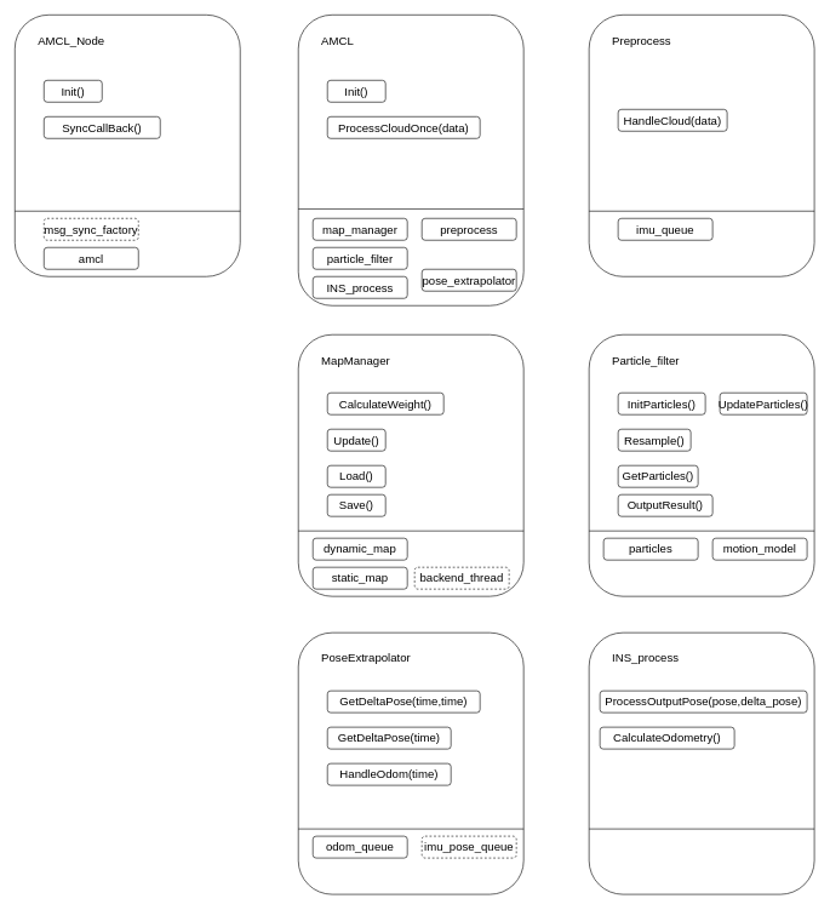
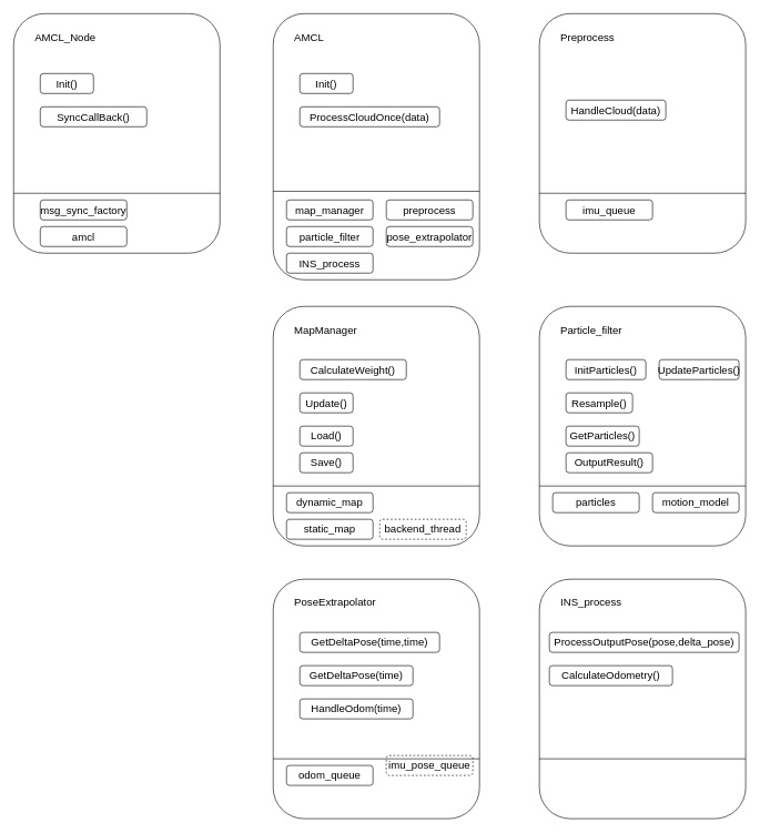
  <mxCell id="0" />
  <mxCell id="1" parent="0" />
  <mxCell id="2" value="" style="rounded=1;whiteSpace=wrap;html=1;align=left;verticalAlign=top;fillColor=none;" vertex="1" parent="1"><mxGeometry x="20" y="20" width="310" height="360" as="geometry" /></mxCell>
  <mxCell id="3" value="" style="rounded=1;whiteSpace=wrap;html=1;align=left;verticalAlign=top;fillColor=none;" vertex="1" parent="1"><mxGeometry x="410" y="20" width="310" height="400" as="geometry" /></mxCell>
  <mxCell id="4" value="AMCL" style="text;html=1;strokeColor=none;fillColor=none;align=left;verticalAlign=middle;whiteSpace=wrap;rounded=0;fontSize=16;" vertex="1" parent="1"><mxGeometry x="440" y="40" width="110" height="30" as="geometry" /></mxCell>
  <mxCell id="5" value="Init()" style="rounded=1;whiteSpace=wrap;html=1;fontSize=16;fillColor=none;" vertex="1" parent="1"><mxGeometry x="450" y="110" width="80" height="30" as="geometry" /></mxCell>
  <mxCell id="6" value="ProcessCloudOnce(data)" style="rounded=1;whiteSpace=wrap;html=1;fontSize=16;fillColor=none;" vertex="1" parent="1"><mxGeometry x="450" y="160" width="210" height="30" as="geometry" /></mxCell>
  <mxCell id="7" value="" style="endArrow=none;html=1;rounded=0;fontSize=16;entryX=1;entryY=0.75;entryDx=0;entryDy=0;exitX=0;exitY=0.75;exitDx=0;exitDy=0;" edge="1" parent="1"><mxGeometry width="50" height="50" relative="1" as="geometry"><mxPoint x="410" y="287" as="sourcePoint" /><mxPoint x="720" y="287" as="targetPoint" /></mxGeometry></mxCell>
  <mxCell id="8" value="" style="rounded=1;whiteSpace=wrap;html=1;align=left;verticalAlign=top;fillColor=none;" vertex="1" parent="1"><mxGeometry x="410" y="460" width="310" height="360" as="geometry" /></mxCell>
  <mxCell id="9" value="MapManager" style="text;html=1;strokeColor=none;fillColor=none;align=left;verticalAlign=middle;whiteSpace=wrap;rounded=0;fontSize=16;" vertex="1" parent="1"><mxGeometry x="440" y="480" width="110" height="30" as="geometry" /></mxCell>
  <mxCell id="10" value="CalculateWeight()" style="rounded=1;whiteSpace=wrap;html=1;fontSize=16;fillColor=none;" vertex="1" parent="1"><mxGeometry x="450" y="540" width="160" height="30" as="geometry" /></mxCell>
  <mxCell id="11" value="Update()" style="rounded=1;whiteSpace=wrap;html=1;fontSize=16;fillColor=none;" vertex="1" parent="1"><mxGeometry x="450" y="590" width="80" height="30" as="geometry" /></mxCell>
  <mxCell id="12" value="" style="endArrow=none;html=1;rounded=0;fontSize=16;entryX=1;entryY=0.75;entryDx=0;entryDy=0;exitX=0;exitY=0.75;exitDx=0;exitDy=0;" edge="1" source="8" target="8" parent="1"><mxGeometry width="50" height="50" relative="1" as="geometry"><mxPoint x="440" y="700" as="sourcePoint" /><mxPoint x="460" y="650" as="targetPoint" /></mxGeometry></mxCell>
  <mxCell id="13" value="dynamic_map" style="rounded=1;whiteSpace=wrap;html=1;fontSize=16;fillColor=none;" vertex="1" parent="1"><mxGeometry x="430" y="740" width="130" height="30" as="geometry" /></mxCell>
  <mxCell id="14" value="static_map" style="rounded=1;whiteSpace=wrap;html=1;fontSize=16;fillColor=none;" vertex="1" parent="1"><mxGeometry x="430" y="780" width="130" height="30" as="geometry" /></mxCell>
  <mxCell id="15" value="Load()" style="rounded=1;whiteSpace=wrap;html=1;fontSize=16;fillColor=none;" vertex="1" parent="1"><mxGeometry x="450" y="640" width="80" height="30" as="geometry" /></mxCell>
  <mxCell id="16" value="Save()" style="rounded=1;whiteSpace=wrap;html=1;fontSize=16;fillColor=none;" vertex="1" parent="1"><mxGeometry x="450" y="680" width="80" height="30" as="geometry" /></mxCell>
  <mxCell id="17" value="" style="rounded=1;whiteSpace=wrap;html=1;align=left;verticalAlign=top;fillColor=none;" vertex="1" parent="1"><mxGeometry x="810" y="20" width="310" height="360" as="geometry" /></mxCell>
  <mxCell id="18" value="Preprocess" style="text;html=1;strokeColor=none;fillColor=none;align=left;verticalAlign=middle;whiteSpace=wrap;rounded=0;fontSize=16;" vertex="1" parent="1"><mxGeometry x="840" y="40" width="110" height="30" as="geometry" /></mxCell>
  <mxCell id="19" value="" style="endArrow=none;html=1;rounded=0;fontSize=16;entryX=1;entryY=0.75;entryDx=0;entryDy=0;exitX=0;exitY=0.75;exitDx=0;exitDy=0;" edge="1" source="17" target="17" parent="1"><mxGeometry width="50" height="50" relative="1" as="geometry"><mxPoint x="840" y="260" as="sourcePoint" /><mxPoint x="860" y="210" as="targetPoint" /></mxGeometry></mxCell>
- <mxCell id="20" value="msg_sync_factory" style="rounded=1;whiteSpace=wrap;html=1;fontSize=16;fillColor=none;dashed=1;" vertex="1" parent="1"><mxGeometry x="60" y="300" width="130" height="30" as="geometry" /></mxCell>
+ <mxCell id="20" value="msg_sync_factory" style="rounded=1;whiteSpace=wrap;html=1;fontSize=16;fillColor=none;" vertex="1" parent="1"><mxGeometry x="60" y="300" width="130" height="30" as="geometry" /></mxCell>
  <mxCell id="21" value="imu_queue" style="rounded=1;whiteSpace=wrap;html=1;fontSize=16;fillColor=none;" vertex="1" parent="1"><mxGeometry x="850" y="300" width="130" height="30" as="geometry" /></mxCell>
  <mxCell id="22" value="AMCL_Node" style="text;html=1;strokeColor=none;fillColor=none;align=left;verticalAlign=middle;whiteSpace=wrap;rounded=0;fontSize=16;" vertex="1" parent="1"><mxGeometry x="50" y="40" width="110" height="30" as="geometry" /></mxCell>
  <mxCell id="23" value="Init()" style="rounded=1;whiteSpace=wrap;html=1;fontSize=16;fillColor=none;" vertex="1" parent="1"><mxGeometry x="60" y="110" width="80" height="30" as="geometry" /></mxCell>
  <mxCell id="24" value="" style="endArrow=none;html=1;rounded=0;fontSize=16;entryX=1;entryY=0.75;entryDx=0;entryDy=0;exitX=0;exitY=0.75;exitDx=0;exitDy=0;" edge="1" source="2" target="2" parent="1"><mxGeometry width="50" height="50" relative="1" as="geometry"><mxPoint x="50" y="260" as="sourcePoint" /><mxPoint x="70" y="210" as="targetPoint" /></mxGeometry></mxCell>
  <mxCell id="25" value="amcl" style="rounded=1;whiteSpace=wrap;html=1;fontSize=16;fillColor=none;" vertex="1" parent="1"><mxGeometry x="60" y="340" width="130" height="30" as="geometry" /></mxCell>
  <mxCell id="26" value="SyncCallBack()" style="rounded=1;whiteSpace=wrap;html=1;fontSize=16;fillColor=none;" vertex="1" parent="1"><mxGeometry x="60" y="160" width="160" height="30" as="geometry" /></mxCell>
  <mxCell id="27" value="HandleCloud(data)" style="rounded=1;whiteSpace=wrap;html=1;fontSize=16;fillColor=none;" vertex="1" parent="1"><mxGeometry x="850" y="150" width="150" height="30" as="geometry" /></mxCell>
  <mxCell id="28" value="map_manager" style="rounded=1;whiteSpace=wrap;html=1;fontSize=16;fillColor=none;" vertex="1" parent="1"><mxGeometry x="430" y="300" width="130" height="30" as="geometry" /></mxCell>
  <mxCell id="29" value="preprocess" style="rounded=1;whiteSpace=wrap;html=1;fontSize=16;fillColor=none;" vertex="1" parent="1"><mxGeometry x="580" y="300" width="130" height="30" as="geometry" /></mxCell>
  <mxCell id="30" value="particle_filter" style="rounded=1;whiteSpace=wrap;html=1;fontSize=16;fillColor=none;" vertex="1" parent="1"><mxGeometry x="430" y="340" width="130" height="30" as="geometry" /></mxCell>
- <mxCell id="31" value="pose_extrapolator" style="rounded=1;whiteSpace=wrap;html=1;fontSize=16;fillColor=none;" vertex="1" parent="1"><mxGeometry x="580" y="370" width="130" height="30" as="geometry" /></mxCell>
+ <mxCell id="31" value="pose_extrapolator" style="rounded=1;whiteSpace=wrap;html=1;fontSize=16;fillColor=none;" vertex="1" parent="1"><mxGeometry x="580" y="340" width="130" height="30" as="geometry" /></mxCell>
  <mxCell id="32" value="INS_process" style="rounded=1;whiteSpace=wrap;html=1;fontSize=16;fillColor=none;" vertex="1" parent="1"><mxGeometry x="430" y="380" width="130" height="30" as="geometry" /></mxCell>
  <mxCell id="33" value="backend_thread" style="rounded=1;whiteSpace=wrap;html=1;fontSize=16;fillColor=none;dashed=1;" vertex="1" parent="1"><mxGeometry x="570" y="780" width="130" height="30" as="geometry" /></mxCell>
  <mxCell id="34" value="" style="rounded=1;whiteSpace=wrap;html=1;align=left;verticalAlign=top;fillColor=none;" vertex="1" parent="1"><mxGeometry x="810" y="460" width="310" height="360" as="geometry" /></mxCell>
  <mxCell id="35" value="Particle_filter" style="text;html=1;strokeColor=none;fillColor=none;align=left;verticalAlign=middle;whiteSpace=wrap;rounded=0;fontSize=16;" vertex="1" parent="1"><mxGeometry x="840" y="480" width="110" height="30" as="geometry" /></mxCell>
  <mxCell id="36" value="InitParticles()" style="rounded=1;whiteSpace=wrap;html=1;fontSize=16;fillColor=none;" vertex="1" parent="1"><mxGeometry x="850" y="540" width="120" height="30" as="geometry" /></mxCell>
  <mxCell id="37" value="Resample()" style="rounded=1;whiteSpace=wrap;html=1;fontSize=16;fillColor=none;" vertex="1" parent="1"><mxGeometry x="850" y="590" width="100" height="30" as="geometry" /></mxCell>
  <mxCell id="38" value="" style="endArrow=none;html=1;rounded=0;fontSize=16;entryX=1;entryY=0.75;entryDx=0;entryDy=0;exitX=0;exitY=0.75;exitDx=0;exitDy=0;" edge="1" source="34" target="34" parent="1"><mxGeometry width="50" height="50" relative="1" as="geometry"><mxPoint x="840" y="700" as="sourcePoint" /><mxPoint x="860" y="650" as="targetPoint" /></mxGeometry></mxCell>
  <mxCell id="39" value="particles" style="rounded=1;whiteSpace=wrap;html=1;fontSize=16;fillColor=none;" vertex="1" parent="1"><mxGeometry x="830" y="740" width="130" height="30" as="geometry" /></mxCell>
  <mxCell id="40" value="GetParticles()" style="rounded=1;whiteSpace=wrap;html=1;fontSize=16;fillColor=none;" vertex="1" parent="1"><mxGeometry x="850" y="640" width="110" height="30" as="geometry" /></mxCell>
  <mxCell id="41" value="OutputResult()" style="rounded=1;whiteSpace=wrap;html=1;fontSize=16;fillColor=none;" vertex="1" parent="1"><mxGeometry x="850" y="680" width="130" height="30" as="geometry" /></mxCell>
  <mxCell id="42" value="UpdateParticles()" style="rounded=1;whiteSpace=wrap;html=1;fontSize=16;fillColor=none;" vertex="1" parent="1"><mxGeometry x="990" y="540" width="120" height="30" as="geometry" /></mxCell>
  <mxCell id="43" value="motion_model" style="rounded=1;whiteSpace=wrap;html=1;fontSize=16;fillColor=none;" vertex="1" parent="1"><mxGeometry x="980" y="740" width="130" height="30" as="geometry" /></mxCell>
  <mxCell id="44" value="" style="rounded=1;whiteSpace=wrap;html=1;align=left;verticalAlign=top;fillColor=none;" vertex="1" parent="1"><mxGeometry x="410" y="870" width="310" height="360" as="geometry" /></mxCell>
  <mxCell id="45" value="PoseExtrapolator" style="text;html=1;strokeColor=none;fillColor=none;align=left;verticalAlign=middle;whiteSpace=wrap;rounded=0;fontSize=16;" vertex="1" parent="1"><mxGeometry x="440" y="890" width="110" height="30" as="geometry" /></mxCell>
  <mxCell id="46" value="GetDeltaPose(time)" style="rounded=1;whiteSpace=wrap;html=1;fontSize=16;fillColor=none;" vertex="1" parent="1"><mxGeometry x="450" y="1000" width="170" height="30" as="geometry" /></mxCell>
  <mxCell id="47" value="" style="endArrow=none;html=1;rounded=0;fontSize=16;entryX=1;entryY=0.75;entryDx=0;entryDy=0;exitX=0;exitY=0.75;exitDx=0;exitDy=0;" edge="1" source="44" target="44" parent="1"><mxGeometry width="50" height="50" relative="1" as="geometry"><mxPoint x="440" y="1110" as="sourcePoint" /><mxPoint x="460" y="1060" as="targetPoint" /></mxGeometry></mxCell>
  <mxCell id="48" value="odom_queue" style="rounded=1;whiteSpace=wrap;html=1;fontSize=16;fillColor=none;" vertex="1" parent="1"><mxGeometry x="430" y="1150" width="130" height="30" as="geometry" /></mxCell>
- <mxCell id="49" value="imu_pose_queue" style="rounded=1;whiteSpace=wrap;html=1;fontSize=16;fillColor=none;dashed=1;" vertex="1" parent="1"><mxGeometry x="580" y="1150" width="130" height="30" as="geometry" /></mxCell>
+ <mxCell id="49" value="imu_pose_queue" style="rounded=1;whiteSpace=wrap;html=1;fontSize=16;fillColor=none;dashed=1;" vertex="1" parent="1"><mxGeometry x="580" y="1135" width="130" height="30" as="geometry" /></mxCell>
  <mxCell id="50" value="GetDeltaPose(time,time)" style="rounded=1;whiteSpace=wrap;html=1;fontSize=16;fillColor=none;" vertex="1" parent="1"><mxGeometry x="450" y="950" width="210" height="30" as="geometry" /></mxCell>
  <mxCell id="51" value="HandleOdom(time)" style="rounded=1;whiteSpace=wrap;html=1;fontSize=16;fillColor=none;" vertex="1" parent="1"><mxGeometry x="450" y="1050" width="170" height="30" as="geometry" /></mxCell>
  <mxCell id="52" value="" style="rounded=1;whiteSpace=wrap;html=1;align=left;verticalAlign=top;fillColor=none;" vertex="1" parent="1"><mxGeometry x="810" y="870" width="310" height="360" as="geometry" /></mxCell>
  <mxCell id="53" value="INS_process" style="text;html=1;strokeColor=none;fillColor=none;align=left;verticalAlign=middle;whiteSpace=wrap;rounded=0;fontSize=16;" vertex="1" parent="1"><mxGeometry x="840" y="890" width="110" height="30" as="geometry" /></mxCell>
  <mxCell id="54" value="" style="endArrow=none;html=1;rounded=0;fontSize=16;entryX=1;entryY=0.75;entryDx=0;entryDy=0;exitX=0;exitY=0.75;exitDx=0;exitDy=0;" edge="1" source="52" target="52" parent="1"><mxGeometry width="50" height="50" relative="1" as="geometry"><mxPoint x="840" y="1110" as="sourcePoint" /><mxPoint x="860" y="1060" as="targetPoint" /></mxGeometry></mxCell>
  <mxCell id="55" value="ProcessOutputPose(pose,delta_pose)" style="rounded=1;whiteSpace=wrap;html=1;fontSize=16;fillColor=none;" vertex="1" parent="1"><mxGeometry x="825" y="950" width="285" height="30" as="geometry" /></mxCell>
  <mxCell id="56" value="CalculateOdometry()" style="rounded=1;whiteSpace=wrap;html=1;fontSize=16;fillColor=none;" vertex="1" parent="1"><mxGeometry x="825" y="1000" width="185" height="30" as="geometry" /></mxCell>
